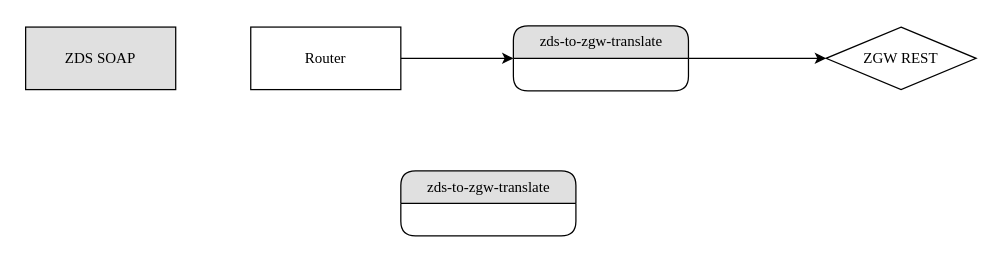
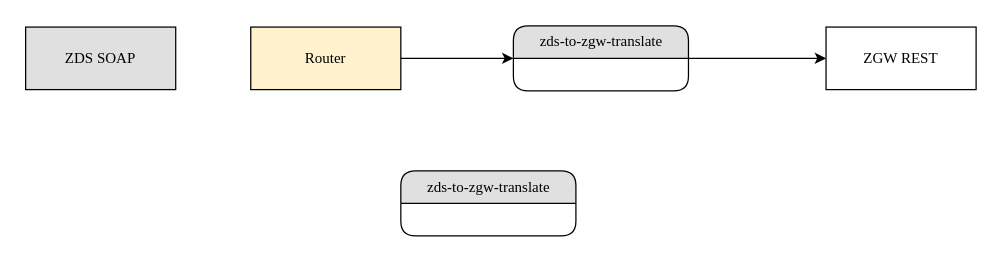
  <mxCell id="0" />
  <mxCell id="1" parent="0" />
  <mxCell id="2" value="ZDS SOAP" style="whiteSpace=wrap;html=1;rounded=0;shadow=0;comic=0;labelBackgroundColor=none;strokeWidth=1;fontFamily=Verdana;fontSize=12;align=center;fillColor=#e0e0e0;" parent="1" vertex="1"><mxGeometry x="20" y="21" width="120" height="50" as="geometry" /></mxCell>
  <mxCell id="3" style="edgeStyle=orthogonalEdgeStyle;rounded=0;orthogonalLoop=1;jettySize=auto;html=1;entryX=0;entryY=0.5;entryDx=0;entryDy=0;" parent="1" source="4" target="6" edge="1"><mxGeometry relative="1" as="geometry" /></mxCell>
- <mxCell id="4" value="Router" style="whiteSpace=wrap;html=1;rounded=0;shadow=0;comic=0;labelBackgroundColor=none;strokeWidth=1;fontFamily=Verdana;fontSize=12;align=center;" parent="1" vertex="1"><mxGeometry x="200" y="21" width="120" height="50" as="geometry" /></mxCell>
+ <mxCell id="4" value="Router" style="whiteSpace=wrap;html=1;rounded=0;shadow=0;comic=0;labelBackgroundColor=none;strokeWidth=1;fontFamily=Verdana;fontSize=12;align=center;fillColor=#fff2cc;" parent="1" vertex="1"><mxGeometry x="200" y="21" width="120" height="50" as="geometry" /></mxCell>
  <mxCell id="5" style="edgeStyle=orthogonalEdgeStyle;rounded=0;orthogonalLoop=1;jettySize=auto;html=1;entryX=0;entryY=0.5;entryDx=0;entryDy=0;" parent="1" source="6" target="7" edge="1"><mxGeometry relative="1" as="geometry" /></mxCell>
  <mxCell id="6" value="zds-to-zgw-translate" style="swimlane;html=1;fontStyle=0;childLayout=stackLayout;horizontal=1;startSize=26;fillColor=#e0e0e0;horizontalStack=0;resizeParent=1;resizeLast=0;collapsible=1;marginBottom=0;swimlaneFillColor=#ffffff;align=center;rounded=1;shadow=0;comic=0;labelBackgroundColor=none;strokeWidth=1;fontFamily=Verdana;fontSize=12" parent="1" vertex="1"><mxGeometry x="410" y="20" width="140" height="52" as="geometry" /></mxCell>
- <mxCell id="7" value="ZGW REST" style="rhombus;whiteSpace=wrap;html=1;shadow=0;comic=0;labelBackgroundColor=none;strokeWidth=1;fontFamily=Verdana;fontSize=12;align=center;" parent="1" vertex="1"><mxGeometry x="660" y="21" width="120" height="50" as="geometry" /></mxCell>
+ <mxCell id="7" value="ZGW REST" style="whiteSpace=wrap;html=1;rounded=0;shadow=0;comic=0;labelBackgroundColor=none;strokeWidth=1;fontFamily=Verdana;fontSize=12;align=center;" parent="1" vertex="1"><mxGeometry x="660" y="21" width="120" height="50" as="geometry" /></mxCell>
  <mxCell id="8" value="zds-to-zgw-translate" style="swimlane;html=1;fontStyle=0;childLayout=stackLayout;horizontal=1;startSize=26;fillColor=#e0e0e0;horizontalStack=0;resizeParent=1;resizeLast=0;collapsible=1;marginBottom=0;swimlaneFillColor=#ffffff;align=center;rounded=1;shadow=0;comic=0;labelBackgroundColor=none;strokeWidth=1;fontFamily=Verdana;fontSize=12" vertex="1" parent="1"><mxGeometry x="320" y="136" width="140" height="52" as="geometry" /></mxCell>
